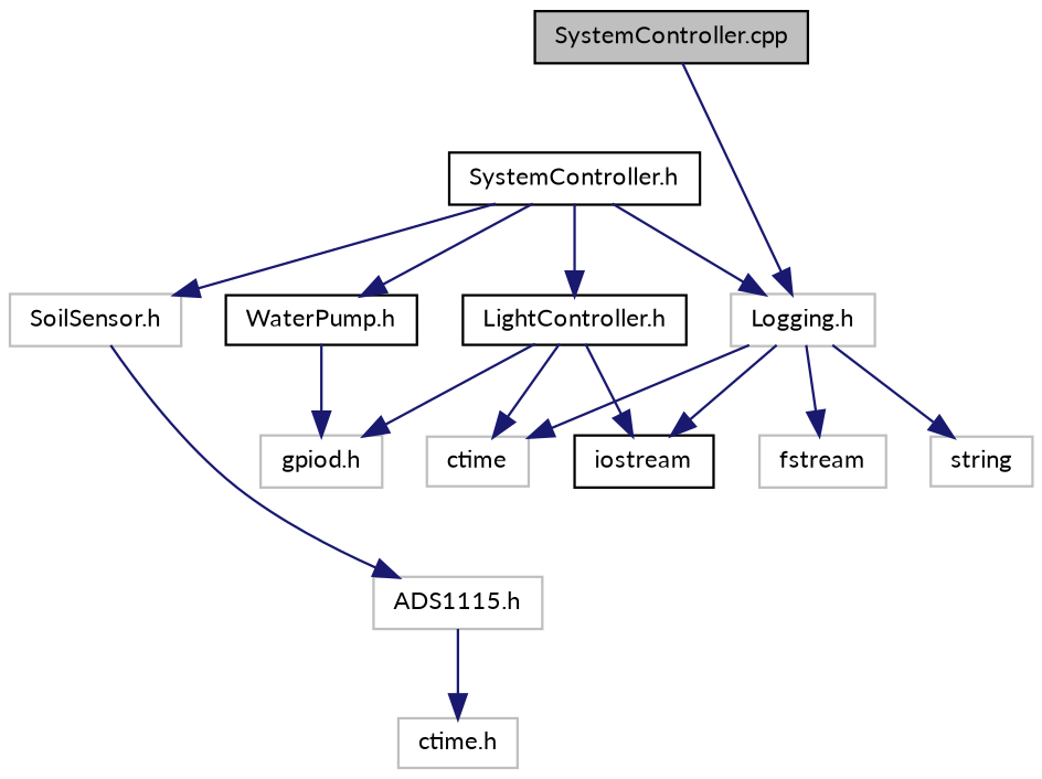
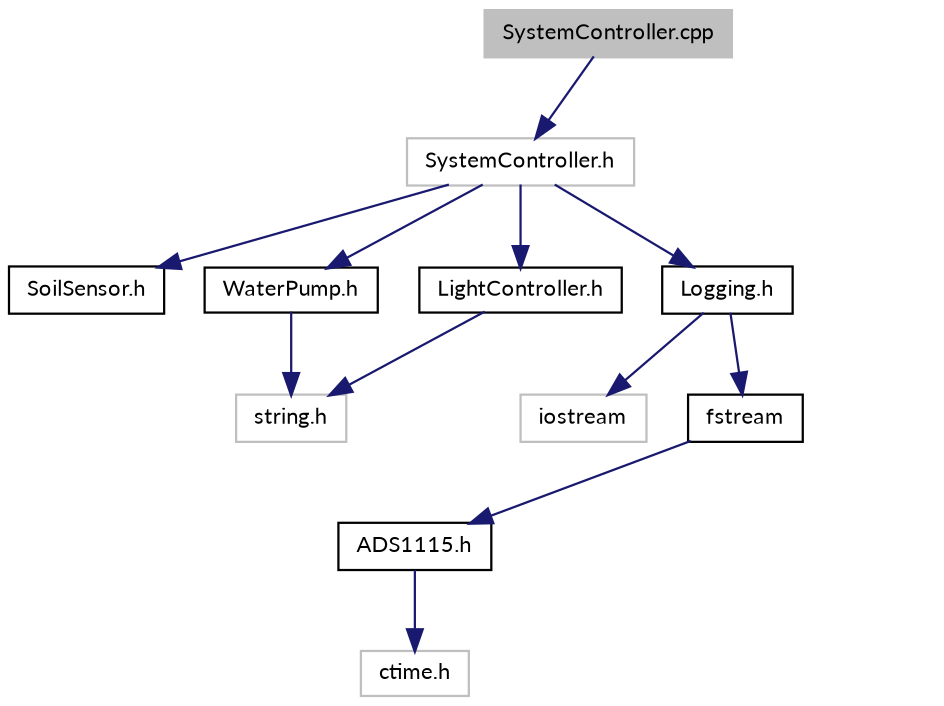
  digraph {
    fontname=Lato
    node [color=black fillcolor=white fontname=Lato fontsize=10 shape=record style=filled]
    edge [color=midnightblue fontname=Lato fontsize=10 labelfontname=Helvetica labelfontsize=10 style=solid]
-   n1 [fillcolor=grey75 fontcolor=black height=0.2 label="SystemController.cpp" width=0.4]
-   n2 [height=0.2 label="SystemController.h" width=0.4]
+   n1 [color=grey75 fillcolor=grey75 fontcolor=black height=0.2 label="SystemController.cpp" width=0.4]
+   n2 [color=grey75 height=0.2 label="SystemController.h" width=0.4]
    n3 [height=0.2 label="WaterPump.h" width=0.4]
    n4 [height=0.2 label="LightController.h" width=0.4]
-   n5 [color=grey75 height=0.2 label="SoilSensor.h" width=0.4]
-   n6 [color=grey75 height=0.2 label="Logging.h" width=0.4]
-   n7 [color=grey75 height=0.2 label="gpiod.h" width=0.4]
-   n8 [color=grey75 height=0.2 label=ctime width=0.4]
-   n9 [height=0.2 label=iostream width=0.4]
-   n10 [color=grey75 height=0.2 label="ADS1115.h" width=0.4]
-   n11 [color=grey75 height=0.2 label=fstream width=0.4]
-   n12 [color=grey75 height=0.2 label=string width=0.4]
+   n5 [height=0.2 label="SoilSensor.h" width=0.4]
+   n6 [height=0.2 label="Logging.h" width=0.4]
+   n7 [color=grey75 height=0.2 label="string.h" width=0.4]
+   n9 [color=grey75 height=0.2 label=iostream width=0.4]
+   n10 [height=0.2 label="ADS1115.h" width=0.4]
+   n11 [height=0.2 label=fstream width=0.4]
    n13 [color=grey75 height=0.2 label="ctime.h" width=0.4]
-   n1 -> n6
+   n1 -> n2
    n2 -> n3
    n2 -> n4
    n2 -> n5
    n2 -> n6
    n3 -> n7
    n4 -> n7
-   n4 -> n8
-   n4 -> n9
-   n5 -> n10
-   n6 -> n8
+   n11 -> n10
    n6 -> n9
    n6 -> n11
-   n6 -> n12
    n10 -> n13
  }
